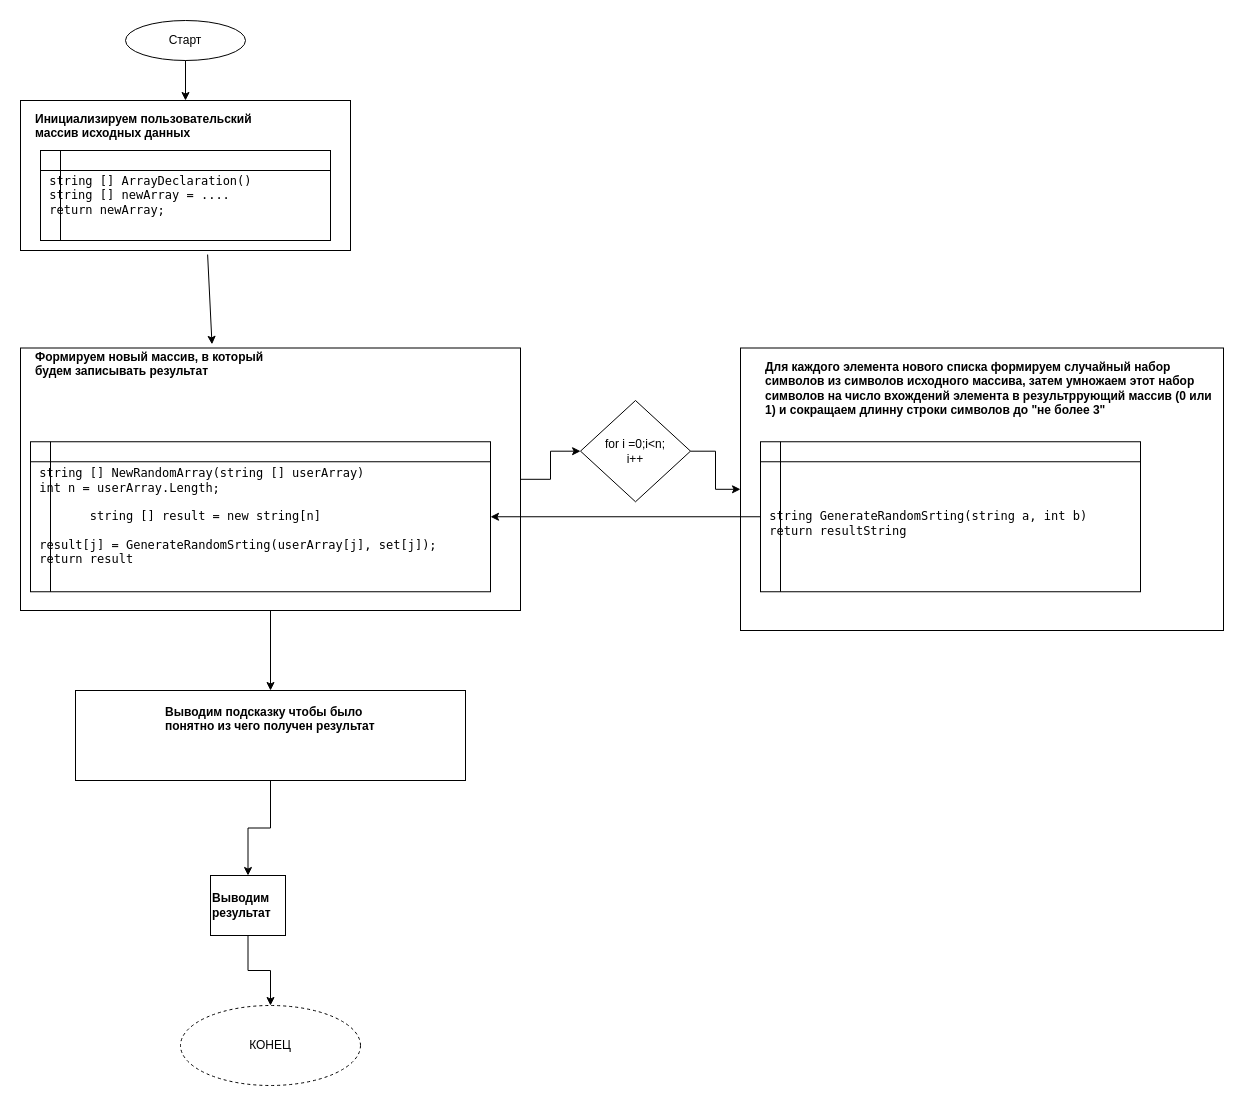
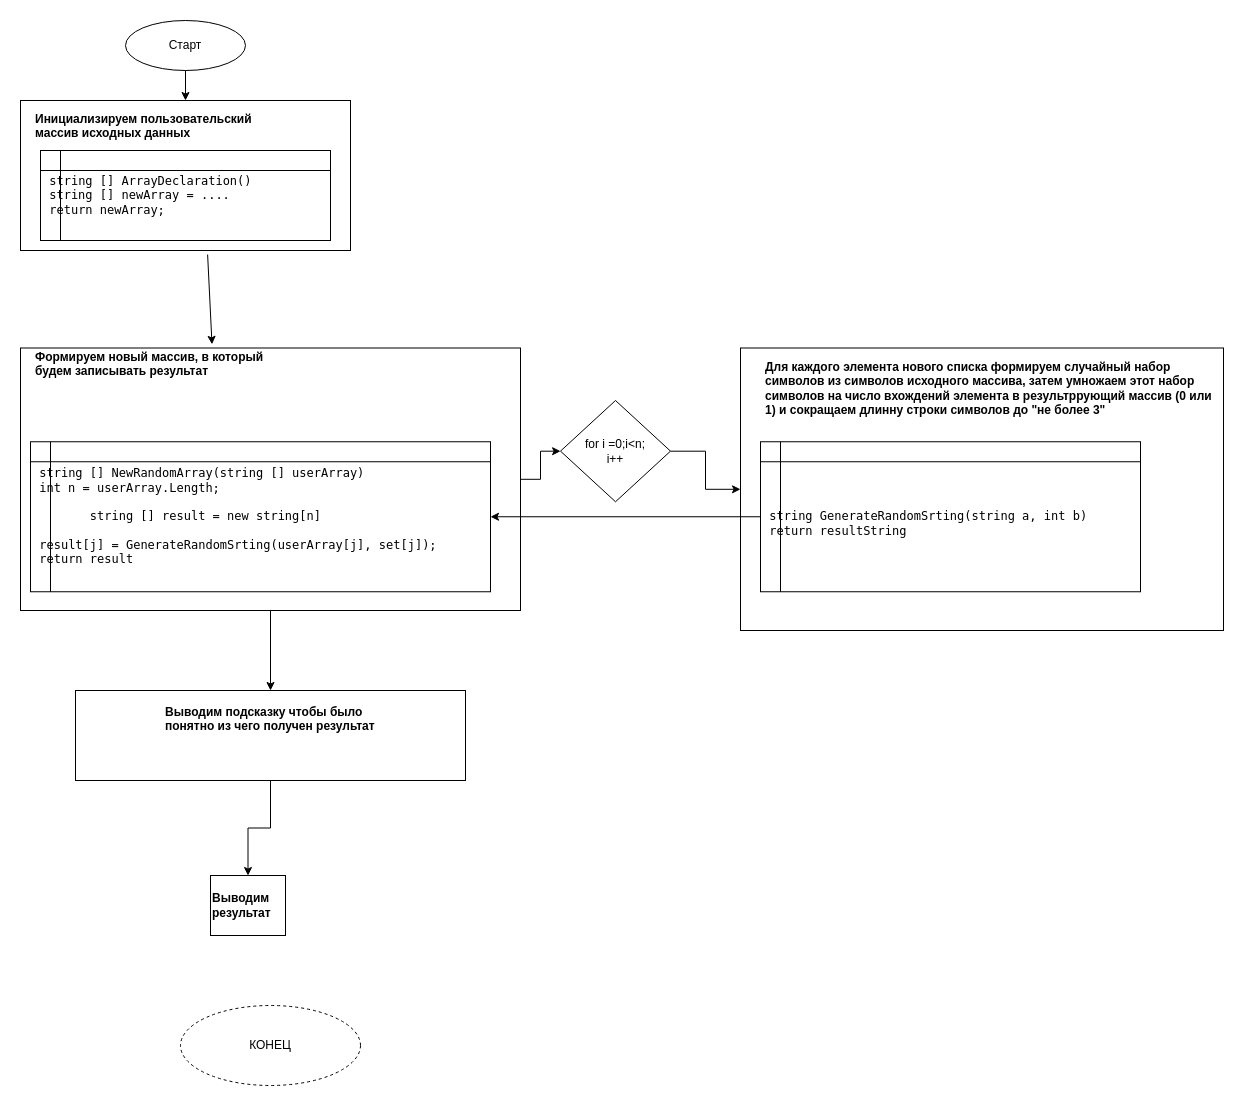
  <mxCell id="0" />
  <mxCell id="1" parent="0" />
  <mxCell id="2" value="" style="rounded=0;whiteSpace=wrap;html=1;" vertex="1" parent="1"><mxGeometry x="20" y="100" width="330" height="150" as="geometry" /></mxCell>
  <mxCell id="3" value="&lt;div&gt;&lt;pre class=&quot;aLF-aPX-K0-aPE&quot;&gt;&lt;span style=&quot;white-space: pre;&quot;&gt; &lt;/span&gt;string [] ArrayDeclaration()&lt;br&gt;&lt;span style=&quot;white-space: pre;&quot;&gt; string [] newArray = ....&lt;br&gt;&lt;span style=&quot;white-space: pre;&quot;&gt; &lt;/span&gt;&lt;/span&gt;return newArray;&lt;/pre&gt;&lt;/div&gt;" style="shape=internalStorage;whiteSpace=wrap;html=1;backgroundOutline=1;align=left;dx=20;dy=20;" vertex="1" parent="1"><mxGeometry x="40" y="150" width="290" height="90" as="geometry" /></mxCell>
  <mxCell id="4" value="&lt;p&gt;Инициализируем пользовательский массив исходных данных&lt;br&gt;&lt;/p&gt;" style="text;html=1;strokeColor=none;fillColor=none;spacing=5;spacingTop=-20;whiteSpace=wrap;overflow=hidden;rounded=0;fontStyle=1" vertex="1" parent="1"><mxGeometry x="30" y="110" width="240" height="40" as="geometry" /></mxCell>
  <mxCell id="5" value="" style="edgeStyle=orthogonalEdgeStyle;rounded=0;orthogonalLoop=1;jettySize=auto;html=1;" edge="1" parent="1" source="7" target="14"><mxGeometry relative="1" as="geometry"><mxPoint x="560.05" y="468.8" as="targetPoint" /></mxGeometry></mxCell>
  <mxCell id="6" value="" style="edgeStyle=orthogonalEdgeStyle;rounded=0;orthogonalLoop=1;jettySize=auto;html=1;" edge="1" parent="1" source="7" target="20"><mxGeometry relative="1" as="geometry" /></mxCell>
  <mxCell id="7" value="" style="whiteSpace=wrap;html=1;align=left;" vertex="1" parent="1"><mxGeometry x="20" y="347.5" width="500" height="262.5" as="geometry" /></mxCell>
  <mxCell id="8" value="Формируем новый массив, в который будем записывать результат" style="text;html=1;strokeColor=none;fillColor=none;spacing=5;spacingTop=-20;whiteSpace=wrap;overflow=hidden;rounded=0;fontStyle=1" vertex="1" parent="1"><mxGeometry x="30" y="360" width="240" height="40" as="geometry" /></mxCell>
- <mxCell id="9" value="Старт" style="ellipse;whiteSpace=wrap;html=1;" vertex="1" parent="1"><mxGeometry x="125" y="20" width="120" height="40" as="geometry" /></mxCell>
+ <mxCell id="9" value="Старт" style="ellipse;whiteSpace=wrap;html=1;" vertex="1" parent="1"><mxGeometry x="125" y="20" width="120" height="50" as="geometry" /></mxCell>
  <mxCell id="10" value="" style="endArrow=classic;html=1;rounded=0;exitX=0.5;exitY=1;exitDx=0;exitDy=0;entryX=0.5;entryY=0;entryDx=0;entryDy=0;" edge="1" parent="1" source="9" target="2"><mxGeometry width="50" height="50" relative="1" as="geometry"><mxPoint x="330" y="300" as="sourcePoint" /><mxPoint x="380" y="250" as="targetPoint" /></mxGeometry></mxCell>
  <mxCell id="11" value="&lt;div&gt;&lt;pre class=&quot;aLF-aPX-K0-aPE&quot;&gt;&lt;span style=&quot;&quot;&gt; &lt;/span&gt;string [] NewRandomArray(string [] userArray)&lt;br&gt; int n = userArray.Length;&lt;br&gt;&lt;span style=&quot;&quot;&gt; &lt;/span&gt;&lt;br&gt;        string [] result = new string[n]&lt;br&gt;&lt;span style=&quot;&quot;&gt; &lt;/span&gt;&lt;br&gt;&lt;span style=&quot;white-space: pre;&quot;&gt; &lt;/span&gt;result[j] = GenerateRandomSrting(userArray[j], set[j]);&lt;br&gt;&lt;span style=&quot;&quot;&gt; &lt;/span&gt;return result&lt;br&gt;&lt;/pre&gt;&lt;/div&gt;" style="shape=internalStorage;whiteSpace=wrap;html=1;backgroundOutline=1;align=left;dx=20;dy=20;" vertex="1" parent="1"><mxGeometry x="30" y="441.25" width="460" height="150" as="geometry" /></mxCell>
  <mxCell id="12" value="" style="endArrow=classic;html=1;rounded=0;entryX=0.383;entryY=-0.014;entryDx=0;entryDy=0;entryPerimeter=0;exitX=0.567;exitY=1.027;exitDx=0;exitDy=0;exitPerimeter=0;" edge="1" parent="1" source="2" target="7"><mxGeometry width="50" height="50" relative="1" as="geometry"><mxPoint x="330" y="300" as="sourcePoint" /><mxPoint x="380" y="250" as="targetPoint" /></mxGeometry></mxCell>
  <mxCell id="13" value="" style="edgeStyle=orthogonalEdgeStyle;rounded=0;orthogonalLoop=1;jettySize=auto;html=1;" edge="1" parent="1" source="14" target="15"><mxGeometry relative="1" as="geometry" /></mxCell>
- <mxCell id="14" value="&lt;div&gt;for i =0;i&amp;lt;n;&lt;/div&gt;&lt;div&gt;i++&lt;/div&gt;" style="rhombus;whiteSpace=wrap;html=1;" vertex="1" parent="1"><mxGeometry x="580" y="400" width="110" height="101.25" as="geometry" /></mxCell>
+ <mxCell id="14" value="&lt;div&gt;for i =0;i&amp;lt;n;&lt;/div&gt;&lt;div&gt;i++&lt;/div&gt;" style="rhombus;whiteSpace=wrap;html=1;" vertex="1" parent="1"><mxGeometry x="560" y="400" width="110" height="101.25" as="geometry" /></mxCell>
  <mxCell id="15" value="" style="whiteSpace=wrap;html=1;" vertex="1" parent="1"><mxGeometry x="740" y="347.5" width="483" height="282.5" as="geometry" /></mxCell>
  <mxCell id="16" value="Для каждого элемента нового списка формируем случайный набор символов из символов исходного массива, затем умножаем этот набор символов на число вхождений элемента в результррующий массив (0 или 1) и сокращаем длинну строки символов до &quot;не более 3&quot;" style="text;html=1;strokeColor=none;fillColor=none;spacing=5;spacingTop=-20;whiteSpace=wrap;overflow=hidden;rounded=0;fontStyle=1" vertex="1" parent="1"><mxGeometry x="760" y="370" width="463" height="120" as="geometry" /></mxCell>
  <mxCell id="17" value="&lt;div&gt;&lt;pre class=&quot;aLF-aPX-K0-aPE&quot;&gt;&lt;span style=&quot;&quot;&gt; &lt;/span&gt;&lt;br&gt;&lt;span style=&quot;white-space: pre;&quot;&gt; &lt;/span&gt;string GenerateRandomSrting(string a, int b)&lt;br&gt; return resultString&lt;br&gt;&lt;/pre&gt;&lt;/div&gt;" style="shape=internalStorage;whiteSpace=wrap;html=1;backgroundOutline=1;align=left;dx=20;dy=20;" vertex="1" parent="1"><mxGeometry x="760" y="441.25" width="380" height="150" as="geometry" /></mxCell>
  <mxCell id="18" value="" style="endArrow=classic;html=1;rounded=0;" edge="1" parent="1" source="17" target="11"><mxGeometry width="50" height="50" relative="1" as="geometry"><mxPoint x="700" y="630" as="sourcePoint" /><mxPoint x="750" y="580" as="targetPoint" /></mxGeometry></mxCell>
  <mxCell id="19" value="" style="edgeStyle=orthogonalEdgeStyle;rounded=0;orthogonalLoop=1;jettySize=auto;html=1;" edge="1" parent="1" source="20" target="23"><mxGeometry relative="1" as="geometry" /></mxCell>
  <mxCell id="20" value="" style="whiteSpace=wrap;html=1;align=left;" vertex="1" parent="1"><mxGeometry x="75" y="690" width="390" height="90" as="geometry" /></mxCell>
  <mxCell id="21" value="Выводим подсказку чтобы было понятно из чего получен результат" style="text;html=1;strokeColor=none;fillColor=none;spacing=5;spacingTop=-20;whiteSpace=wrap;overflow=hidden;rounded=0;fontStyle=1" vertex="1" parent="1"><mxGeometry x="160" y="715" width="240" height="40" as="geometry" /></mxCell>
- <mxCell id="22" value="" style="edgeStyle=orthogonalEdgeStyle;rounded=0;orthogonalLoop=1;jettySize=auto;html=1;" edge="1" parent="1" source="23" target="24"><mxGeometry relative="1" as="geometry" /></mxCell>
  <mxCell id="23" value="&lt;b&gt;Выводим результат&lt;/b&gt;" style="whiteSpace=wrap;html=1;align=left;" vertex="1" parent="1"><mxGeometry x="210" y="875" width="75" height="60" as="geometry" /></mxCell>
  <mxCell id="24" value="КОНЕЦ" style="ellipse;whiteSpace=wrap;html=1;align=center;dashed=1;" vertex="1" parent="1"><mxGeometry x="180" y="1005" width="180" height="80" as="geometry" /></mxCell>
